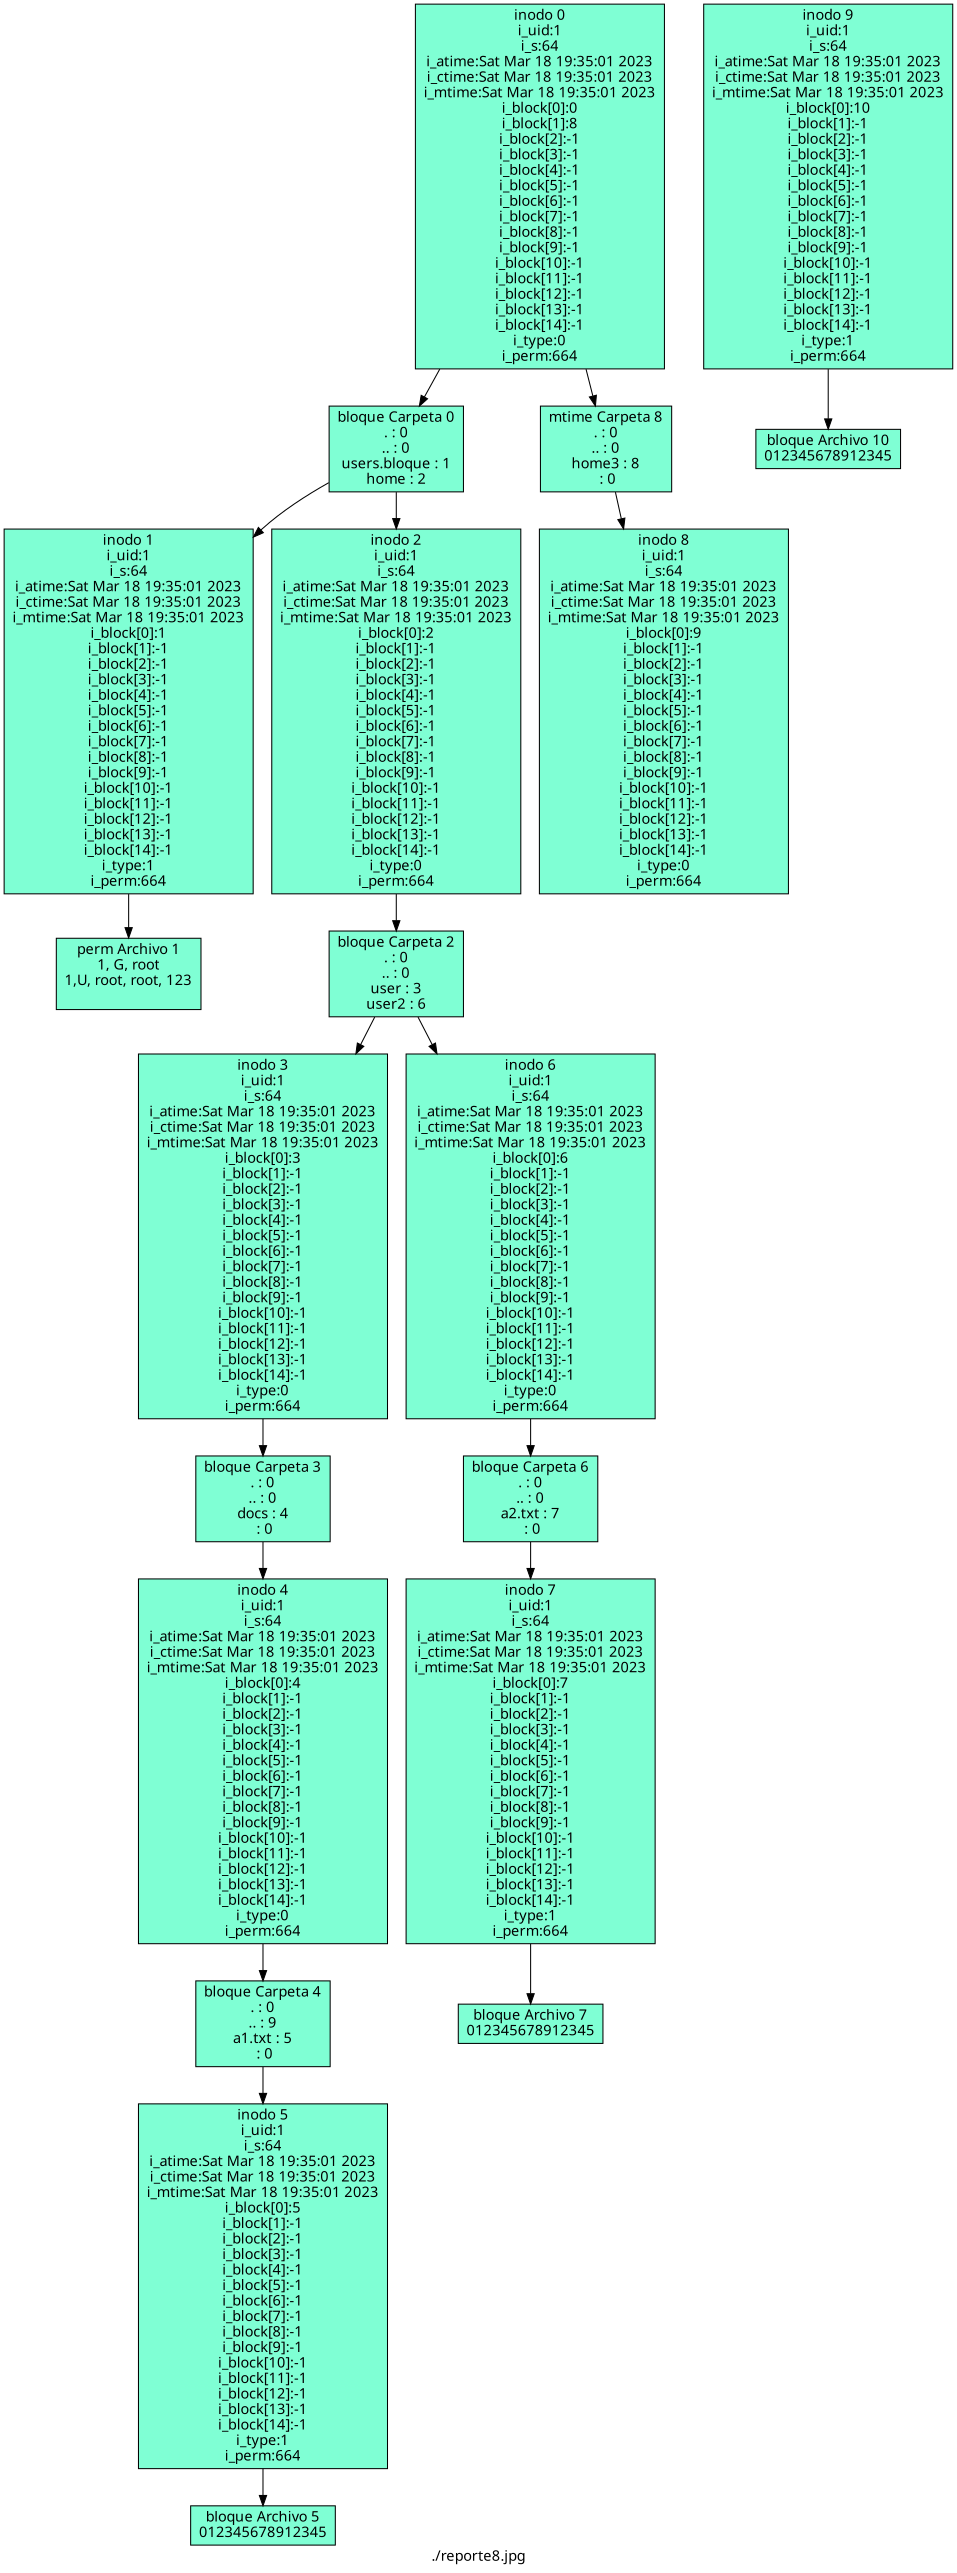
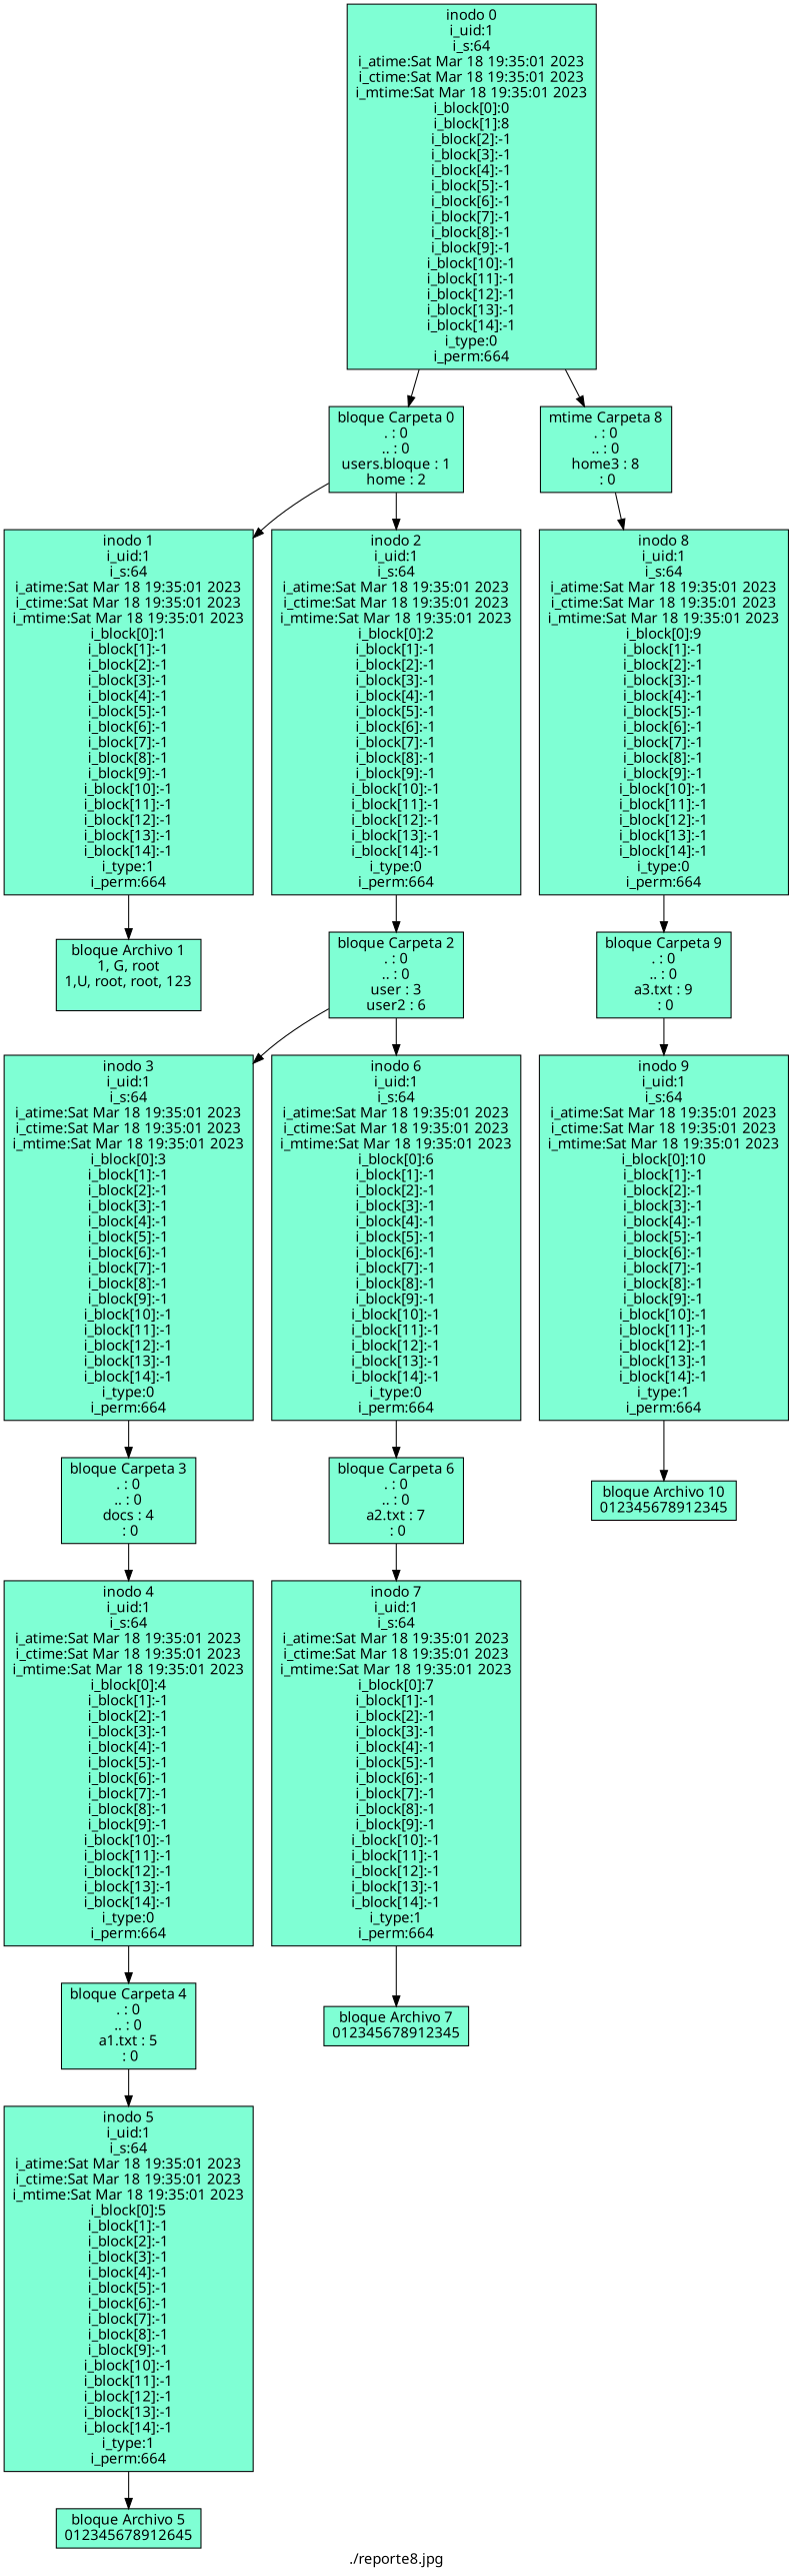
  digraph {
    fontname="Noto Sans"
    label="./reporte8.jpg"
    node [fillcolor=aquamarine fontname="Noto Sans" shape=box style=filled]
    edge [fontname="Noto Sans"]
    n1 [label="inodo 0\ni_uid:1\ni_s:64\ni_atime:Sat Mar 18 19:35:01 2023\ni_ctime:Sat Mar 18 19:35:01 2023\ni_mtime:Sat Mar 18 19:35:01 2023\ni_block[0]:0\ni_block[1]:8\ni_block[2]:-1\ni_block[3]:-1\ni_block[4]:-1\ni_block[5]:-1\ni_block[6]:-1\ni_block[7]:-1\ni_block[8]:-1\ni_block[9]:-1\ni_block[10]:-1\ni_block[11]:-1\ni_block[12]:-1\ni_block[13]:-1\ni_block[14]:-1\ni_type:0\ni_perm:664"]
    n2 [label="bloque Carpeta 0\n. : 0\n.. : 0\nusers.bloque : 1\nhome : 2\n"]
    n3 [label="mtime Carpeta 8\n. : 0\n.. : 0\nhome3 : 8\n : 0\n"]
    n4 [label="inodo 1\ni_uid:1\ni_s:64\ni_atime:Sat Mar 18 19:35:01 2023\ni_ctime:Sat Mar 18 19:35:01 2023\ni_mtime:Sat Mar 18 19:35:01 2023\ni_block[0]:1\ni_block[1]:-1\ni_block[2]:-1\ni_block[3]:-1\ni_block[4]:-1\ni_block[5]:-1\ni_block[6]:-1\ni_block[7]:-1\ni_block[8]:-1\ni_block[9]:-1\ni_block[10]:-1\ni_block[11]:-1\ni_block[12]:-1\ni_block[13]:-1\ni_block[14]:-1\ni_type:1\ni_perm:664"]
    n5 [label="inodo 2\ni_uid:1\ni_s:64\ni_atime:Sat Mar 18 19:35:01 2023\ni_ctime:Sat Mar 18 19:35:01 2023\ni_mtime:Sat Mar 18 19:35:01 2023\ni_block[0]:2\ni_block[1]:-1\ni_block[2]:-1\ni_block[3]:-1\ni_block[4]:-1\ni_block[5]:-1\ni_block[6]:-1\ni_block[7]:-1\ni_block[8]:-1\ni_block[9]:-1\ni_block[10]:-1\ni_block[11]:-1\ni_block[12]:-1\ni_block[13]:-1\ni_block[14]:-1\ni_type:0\ni_perm:664"]
    n6 [label="inodo 8\ni_uid:1\ni_s:64\ni_atime:Sat Mar 18 19:35:01 2023\ni_ctime:Sat Mar 18 19:35:01 2023\ni_mtime:Sat Mar 18 19:35:01 2023\ni_block[0]:9\ni_block[1]:-1\ni_block[2]:-1\ni_block[3]:-1\ni_block[4]:-1\ni_block[5]:-1\ni_block[6]:-1\ni_block[7]:-1\ni_block[8]:-1\ni_block[9]:-1\ni_block[10]:-1\ni_block[11]:-1\ni_block[12]:-1\ni_block[13]:-1\ni_block[14]:-1\ni_type:0\ni_perm:664"]
-   n7 [label="perm Archivo 1\n1, G, root\n1,U, root, root, 123\n\n"]
+   n7 [label="bloque Archivo 1\n1, G, root\n1,U, root, root, 123\n\n"]
    n8 [label="bloque Carpeta 2\n. : 0\n.. : 0\nuser : 3\nuser2 : 6\n"]
+   n9 [label="bloque Carpeta 9\n. : 0\n.. : 0\na3.txt : 9\n : 0\n"]
    n10 [label="inodo 3\ni_uid:1\ni_s:64\ni_atime:Sat Mar 18 19:35:01 2023\ni_ctime:Sat Mar 18 19:35:01 2023\ni_mtime:Sat Mar 18 19:35:01 2023\ni_block[0]:3\ni_block[1]:-1\ni_block[2]:-1\ni_block[3]:-1\ni_block[4]:-1\ni_block[5]:-1\ni_block[6]:-1\ni_block[7]:-1\ni_block[8]:-1\ni_block[9]:-1\ni_block[10]:-1\ni_block[11]:-1\ni_block[12]:-1\ni_block[13]:-1\ni_block[14]:-1\ni_type:0\ni_perm:664"]
    n11 [label="inodo 6\ni_uid:1\ni_s:64\ni_atime:Sat Mar 18 19:35:01 2023\ni_ctime:Sat Mar 18 19:35:01 2023\ni_mtime:Sat Mar 18 19:35:01 2023\ni_block[0]:6\ni_block[1]:-1\ni_block[2]:-1\ni_block[3]:-1\ni_block[4]:-1\ni_block[5]:-1\ni_block[6]:-1\ni_block[7]:-1\ni_block[8]:-1\ni_block[9]:-1\ni_block[10]:-1\ni_block[11]:-1\ni_block[12]:-1\ni_block[13]:-1\ni_block[14]:-1\ni_type:0\ni_perm:664"]
    n12 [label="inodo 9\ni_uid:1\ni_s:64\ni_atime:Sat Mar 18 19:35:01 2023\ni_ctime:Sat Mar 18 19:35:01 2023\ni_mtime:Sat Mar 18 19:35:01 2023\ni_block[0]:10\ni_block[1]:-1\ni_block[2]:-1\ni_block[3]:-1\ni_block[4]:-1\ni_block[5]:-1\ni_block[6]:-1\ni_block[7]:-1\ni_block[8]:-1\ni_block[9]:-1\ni_block[10]:-1\ni_block[11]:-1\ni_block[12]:-1\ni_block[13]:-1\ni_block[14]:-1\ni_type:1\ni_perm:664"]
    n13 [label="bloque Carpeta 3\n. : 0\n.. : 0\ndocs : 4\n : 0\n"]
    n14 [label="bloque Carpeta 6\n. : 0\n.. : 0\na2.txt : 7\n : 0\n"]
    n15 [label="inodo 4\ni_uid:1\ni_s:64\ni_atime:Sat Mar 18 19:35:01 2023\ni_ctime:Sat Mar 18 19:35:01 2023\ni_mtime:Sat Mar 18 19:35:01 2023\ni_block[0]:4\ni_block[1]:-1\ni_block[2]:-1\ni_block[3]:-1\ni_block[4]:-1\ni_block[5]:-1\ni_block[6]:-1\ni_block[7]:-1\ni_block[8]:-1\ni_block[9]:-1\ni_block[10]:-1\ni_block[11]:-1\ni_block[12]:-1\ni_block[13]:-1\ni_block[14]:-1\ni_type:0\ni_perm:664"]
    n16 [label="inodo 7\ni_uid:1\ni_s:64\ni_atime:Sat Mar 18 19:35:01 2023\ni_ctime:Sat Mar 18 19:35:01 2023\ni_mtime:Sat Mar 18 19:35:01 2023\ni_block[0]:7\ni_block[1]:-1\ni_block[2]:-1\ni_block[3]:-1\ni_block[4]:-1\ni_block[5]:-1\ni_block[6]:-1\ni_block[7]:-1\ni_block[8]:-1\ni_block[9]:-1\ni_block[10]:-1\ni_block[11]:-1\ni_block[12]:-1\ni_block[13]:-1\ni_block[14]:-1\ni_type:1\ni_perm:664"]
-   n17 [label="bloque Carpeta 4\n. : 0\n.. : 9\na1.txt : 5\n : 0\n"]
+   n17 [label="bloque Carpeta 4\n. : 0\n.. : 0\na1.txt : 5\n : 0\n"]
    n18 [label="inodo 5\ni_uid:1\ni_s:64\ni_atime:Sat Mar 18 19:35:01 2023\ni_ctime:Sat Mar 18 19:35:01 2023\ni_mtime:Sat Mar 18 19:35:01 2023\ni_block[0]:5\ni_block[1]:-1\ni_block[2]:-1\ni_block[3]:-1\ni_block[4]:-1\ni_block[5]:-1\ni_block[6]:-1\ni_block[7]:-1\ni_block[8]:-1\ni_block[9]:-1\ni_block[10]:-1\ni_block[11]:-1\ni_block[12]:-1\ni_block[13]:-1\ni_block[14]:-1\ni_type:1\ni_perm:664"]
-   n19 [label="bloque Archivo 5\n012345678912345\n"]
+   n19 [label="bloque Archivo 5\n012345678912645\n"]
    n20 [label="bloque Archivo 7\n012345678912345\n"]
    n21 [label="bloque Archivo 10\n012345678912345\n"]
    n1 -> n2
    n1 -> n3
    n2 -> n4
    n2 -> n5
    n3 -> n6
    n4 -> n7
    n5 -> n8
+   n6 -> n9
    n8 -> n10
    n8 -> n11
+   n9 -> n12
    n10 -> n13
    n11 -> n14
    n12 -> n21
    n13 -> n15
    n14 -> n16
    n15 -> n17
    n16 -> n20
    n17 -> n18
    n18 -> n19
  }
